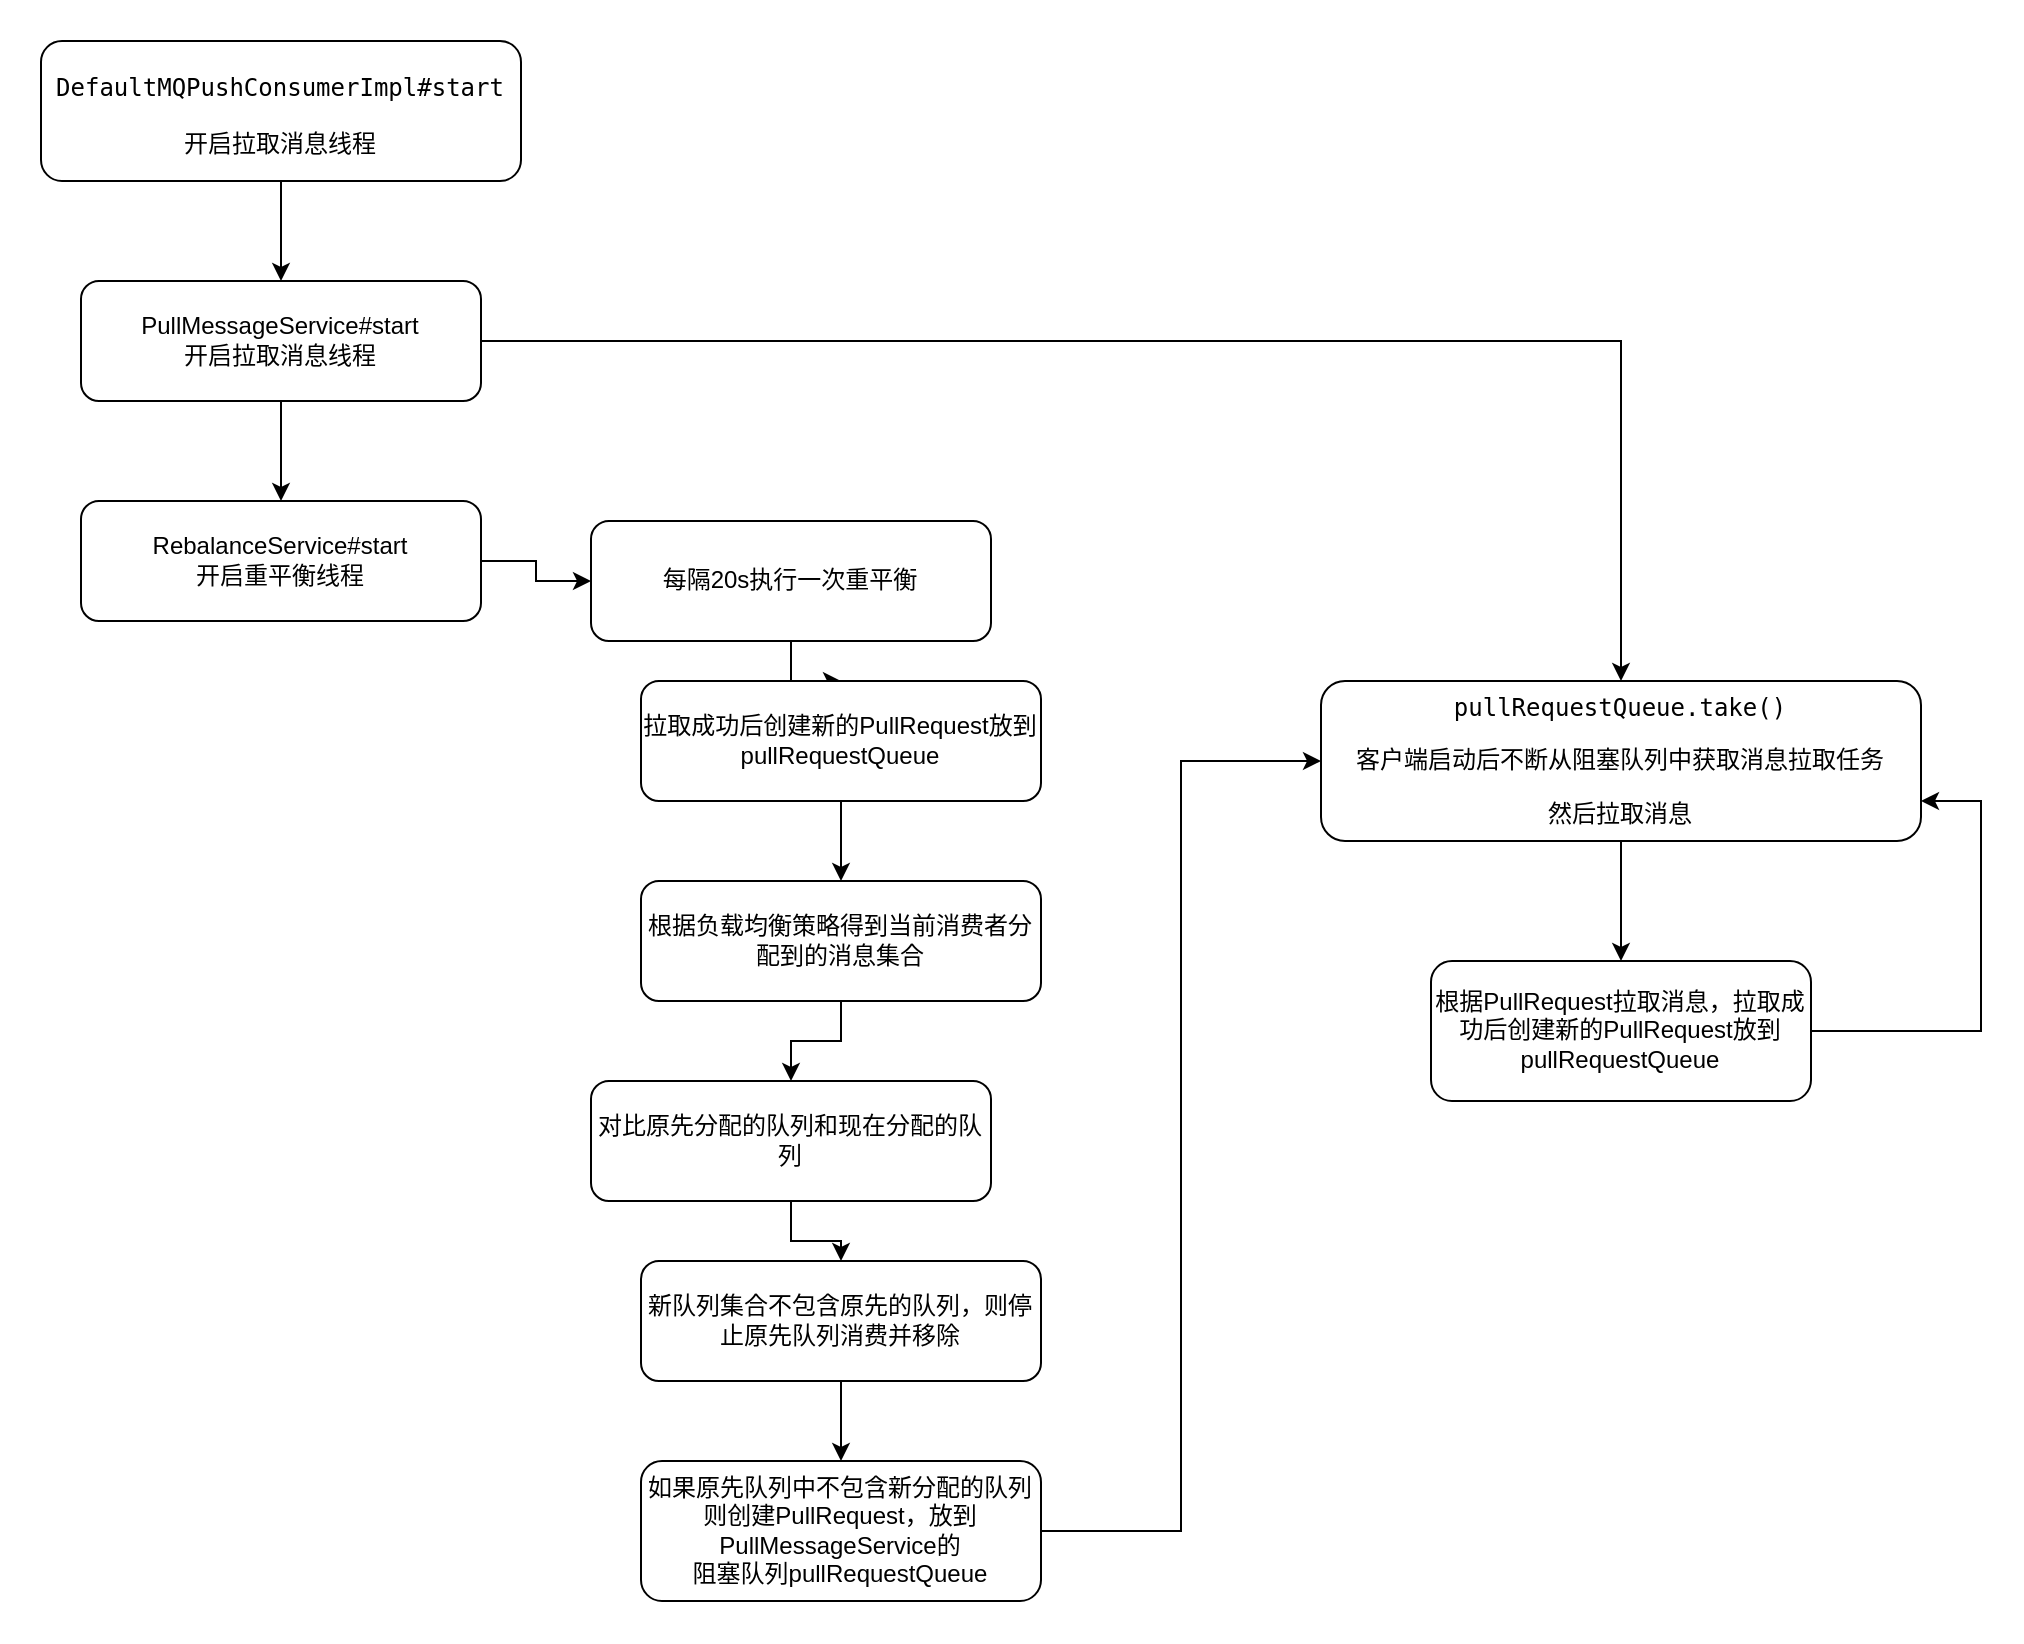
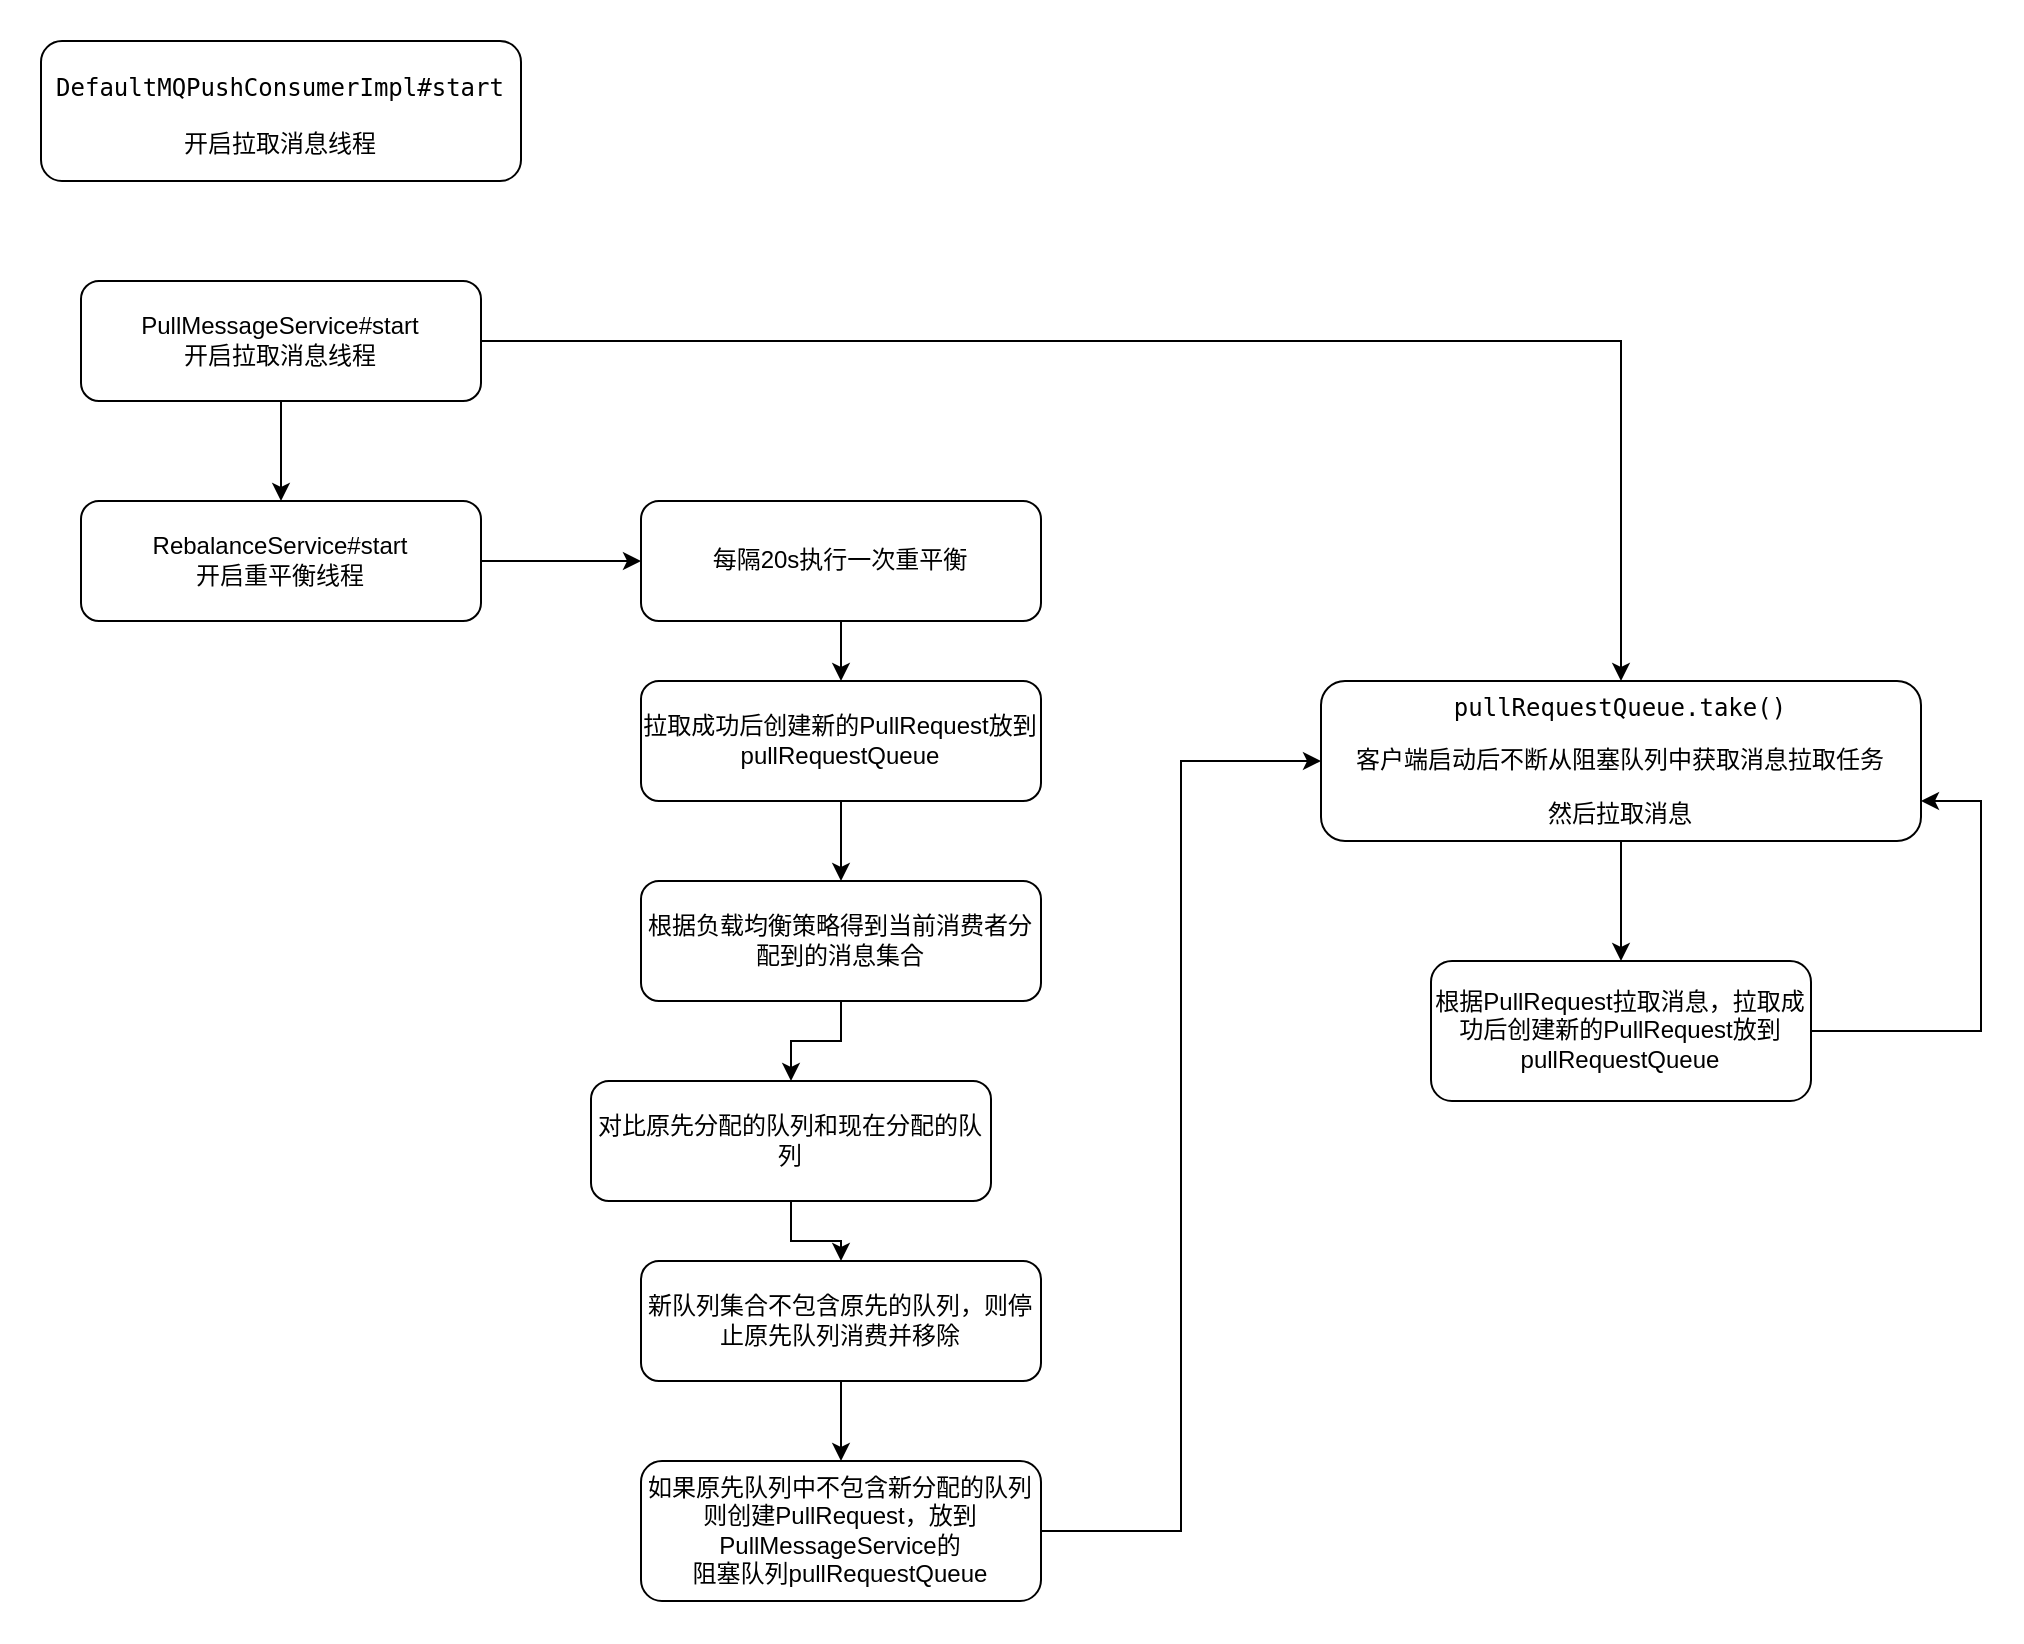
  <mxCell id="0" />
  <mxCell id="1" parent="0" />
  <mxCell id="2" value="" style="edgeStyle=orthogonalEdgeStyle;rounded=0;orthogonalLoop=1;jettySize=auto;html=1;" edge="1" parent="1" source="3" target="5"><mxGeometry relative="1" as="geometry" /></mxCell>
  <mxCell id="3" value="RebalanceService#start&lt;br&gt;开启重平衡线程" style="rounded=1;whiteSpace=wrap;html=1;" parent="1" vertex="1"><mxGeometry x="40" y="250" width="200" height="60" as="geometry" /></mxCell>
  <mxCell id="4" value="" style="edgeStyle=orthogonalEdgeStyle;rounded=0;orthogonalLoop=1;jettySize=auto;html=1;" edge="1" parent="1" source="5" target="7"><mxGeometry relative="1" as="geometry" /></mxCell>
- <mxCell id="5" value="每隔20s执行一次重平衡" style="rounded=1;whiteSpace=wrap;html=1;" parent="1" vertex="1"><mxGeometry x="295" y="260" width="200" height="60" as="geometry" /></mxCell>
+ <mxCell id="5" value="每隔20s执行一次重平衡" style="rounded=1;whiteSpace=wrap;html=1;" parent="1" vertex="1"><mxGeometry x="320" y="250" width="200" height="60" as="geometry" /></mxCell>
  <mxCell id="6" value="" style="edgeStyle=orthogonalEdgeStyle;rounded=0;orthogonalLoop=1;jettySize=auto;html=1;" edge="1" parent="1" source="7" target="9"><mxGeometry relative="1" as="geometry" /></mxCell>
  <mxCell id="7" value="拉取成功后创建新的PullRequest放到pullRequestQueue" style="rounded=1;whiteSpace=wrap;html=1;" parent="1" vertex="1"><mxGeometry x="320" y="340" width="200" height="60" as="geometry" /></mxCell>
  <mxCell id="8" value="" style="edgeStyle=orthogonalEdgeStyle;rounded=0;orthogonalLoop=1;jettySize=auto;html=1;" edge="1" parent="1" source="9" target="11"><mxGeometry relative="1" as="geometry" /></mxCell>
  <mxCell id="9" value="根据负载均衡策略得到当前消费者分配到的消息集合" style="rounded=1;whiteSpace=wrap;html=1;" parent="1" vertex="1"><mxGeometry x="320" y="440" width="200" height="60" as="geometry" /></mxCell>
  <mxCell id="10" value="" style="edgeStyle=orthogonalEdgeStyle;rounded=0;orthogonalLoop=1;jettySize=auto;html=1;" edge="1" parent="1" source="11" target="22"><mxGeometry relative="1" as="geometry" /></mxCell>
  <mxCell id="11" value="对比原先分配的队列和现在分配的队列" style="rounded=1;whiteSpace=wrap;html=1;" parent="1" vertex="1"><mxGeometry x="295" y="540" width="200" height="60" as="geometry" /></mxCell>
  <mxCell id="12" style="edgeStyle=orthogonalEdgeStyle;rounded=0;orthogonalLoop=1;jettySize=auto;html=1;entryX=0.5;entryY=0;entryDx=0;entryDy=0;" parent="1" source="14" target="16" edge="1"><mxGeometry relative="1" as="geometry" /></mxCell>
  <mxCell id="13" value="" style="edgeStyle=orthogonalEdgeStyle;rounded=0;orthogonalLoop=1;jettySize=auto;html=1;" edge="1" parent="1" source="14" target="3"><mxGeometry relative="1" as="geometry" /></mxCell>
  <mxCell id="14" value="PullMessageService#start&lt;br&gt;开启拉取消息线程" style="rounded=1;whiteSpace=wrap;html=1;" parent="1" vertex="1"><mxGeometry x="40" y="140" width="200" height="60" as="geometry" /></mxCell>
  <mxCell id="15" value="" style="edgeStyle=orthogonalEdgeStyle;rounded=0;orthogonalLoop=1;jettySize=auto;html=1;" parent="1" source="16" target="20" edge="1"><mxGeometry relative="1" as="geometry" /></mxCell>
  <mxCell id="16" value="&lt;pre&gt;pullRequestQueue.take()&lt;/pre&gt;&lt;pre&gt;&lt;pre&gt;客户端启动后不断从阻塞队列中获取消息拉取任务&lt;/pre&gt;&lt;pre&gt;然后拉取消息&lt;/pre&gt;&lt;/pre&gt;" style="rounded=1;whiteSpace=wrap;html=1;" parent="1" vertex="1"><mxGeometry x="660" y="340" width="300" height="80" as="geometry" /></mxCell>
  <mxCell id="17" style="edgeStyle=orthogonalEdgeStyle;rounded=0;orthogonalLoop=1;jettySize=auto;html=1;exitX=1;exitY=0.5;exitDx=0;exitDy=0;entryX=0;entryY=0.5;entryDx=0;entryDy=0;" parent="1" source="18" target="16" edge="1"><mxGeometry relative="1" as="geometry" /></mxCell>
  <mxCell id="18" value="如果原先队列中不包含新分配的队列&lt;br&gt;则创建PullRequest，放到PullMessageService的&lt;br&gt;阻塞队列&lt;span&gt;pullRequestQueue&lt;/span&gt;" style="rounded=1;whiteSpace=wrap;html=1;" parent="1" vertex="1"><mxGeometry x="320" y="730" width="200" height="70" as="geometry" /></mxCell>
  <mxCell id="19" style="edgeStyle=orthogonalEdgeStyle;rounded=0;orthogonalLoop=1;jettySize=auto;html=1;exitX=1;exitY=0.5;exitDx=0;exitDy=0;entryX=1;entryY=0.75;entryDx=0;entryDy=0;" parent="1" source="20" target="16" edge="1"><mxGeometry relative="1" as="geometry"><Array as="points"><mxPoint x="990" y="515" /><mxPoint x="990" y="400" /></Array></mxGeometry></mxCell>
  <mxCell id="20" value="根据PullRequest拉取消息，拉取成功后创建新的PullRequest放到&lt;span&gt;pullRequestQueue&lt;/span&gt;" style="rounded=1;whiteSpace=wrap;html=1;" parent="1" vertex="1"><mxGeometry x="715" y="480" width="190" height="70" as="geometry" /></mxCell>
  <mxCell id="21" value="" style="edgeStyle=orthogonalEdgeStyle;rounded=0;orthogonalLoop=1;jettySize=auto;html=1;" edge="1" parent="1" source="22" target="18"><mxGeometry relative="1" as="geometry" /></mxCell>
  <mxCell id="22" value="新队列集合不包含原先的队列，则停止原先队列消费并移除" style="rounded=1;whiteSpace=wrap;html=1;" vertex="1" parent="1"><mxGeometry x="320" y="630" width="200" height="60" as="geometry" /></mxCell>
- <mxCell id="23" value="" style="edgeStyle=orthogonalEdgeStyle;rounded=0;orthogonalLoop=1;jettySize=auto;html=1;" edge="1" parent="1" source="24" target="14"><mxGeometry relative="1" as="geometry" /></mxCell>
  <mxCell id="24" value="&lt;pre&gt;DefaultMQPushConsumerImpl#start&lt;font color=&quot;#a9b7c6&quot; face=&quot;menlo&quot; style=&quot;background-color: rgb(43 , 43 , 43)&quot;&gt;&lt;span style=&quot;font-size: 13.5pt&quot;&gt;&lt;br&gt;&lt;/span&gt;&lt;/font&gt;&lt;/pre&gt;&lt;pre&gt;开启拉取消息线程&lt;/pre&gt;" style="rounded=1;whiteSpace=wrap;html=1;" vertex="1" parent="1"><mxGeometry x="20" y="20" width="240" height="70" as="geometry" /></mxCell>
